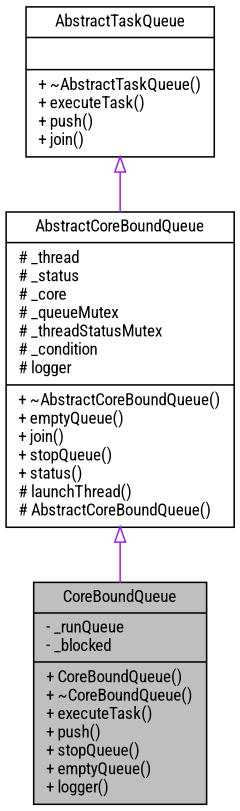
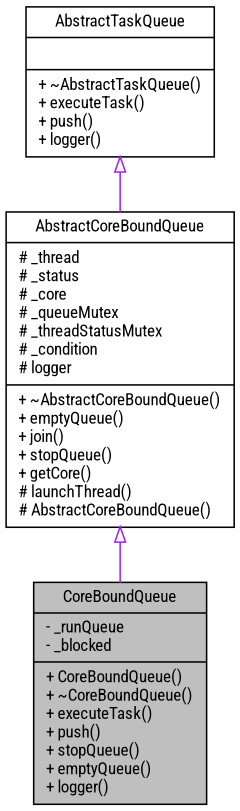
  digraph {
    fontname="Roboto Condensed"
    node [color=black fillcolor=white fontname="Roboto Condensed" fontsize=11 shape=record style=filled]
    edge [arrowtail=onormal color=purple dir=back fontname="Roboto Condensed" fontsize=11 labelfontname=Helvetica labelfontsize=11 style=solid]
    n1 [fillcolor=grey75 fontcolor=black height=0.2 label="{CoreBoundQueue\n|- _runQueue\l- _blocked\l|+ CoreBoundQueue()\l+ ~CoreBoundQueue()\l+ executeTask()\l+ push()\l+ stopQueue()\l+ emptyQueue()\l+ logger()\l}" width=0.4]
-   n2 [height=0.2 label="{AbstractCoreBoundQueue\n|# _thread\l# _status\l# _core\l# _queueMutex\l# _threadStatusMutex\l# _condition\l# logger\l|+ ~AbstractCoreBoundQueue()\l+ emptyQueue()\l+ join()\l+ stopQueue()\l+ status()\l# launchThread()\l# AbstractCoreBoundQueue()\l}" width=0.4]
-   n3 [height=0.2 label="{AbstractTaskQueue\n||+ ~AbstractTaskQueue()\l+ executeTask()\l+ push()\l+ join()\l}" width=0.4]
+   n2 [height=0.2 label="{AbstractCoreBoundQueue\n|# _thread\l# _status\l# _core\l# _queueMutex\l# _threadStatusMutex\l# _condition\l# logger\l|+ ~AbstractCoreBoundQueue()\l+ emptyQueue()\l+ join()\l+ stopQueue()\l+ getCore()\l# launchThread()\l# AbstractCoreBoundQueue()\l}" width=0.4]
+   n3 [height=0.2 label="{AbstractTaskQueue\n||+ ~AbstractTaskQueue()\l+ executeTask()\l+ push()\l+ logger()\l}" width=0.4]
    n2 -> n1
    n3 -> n2
  }
